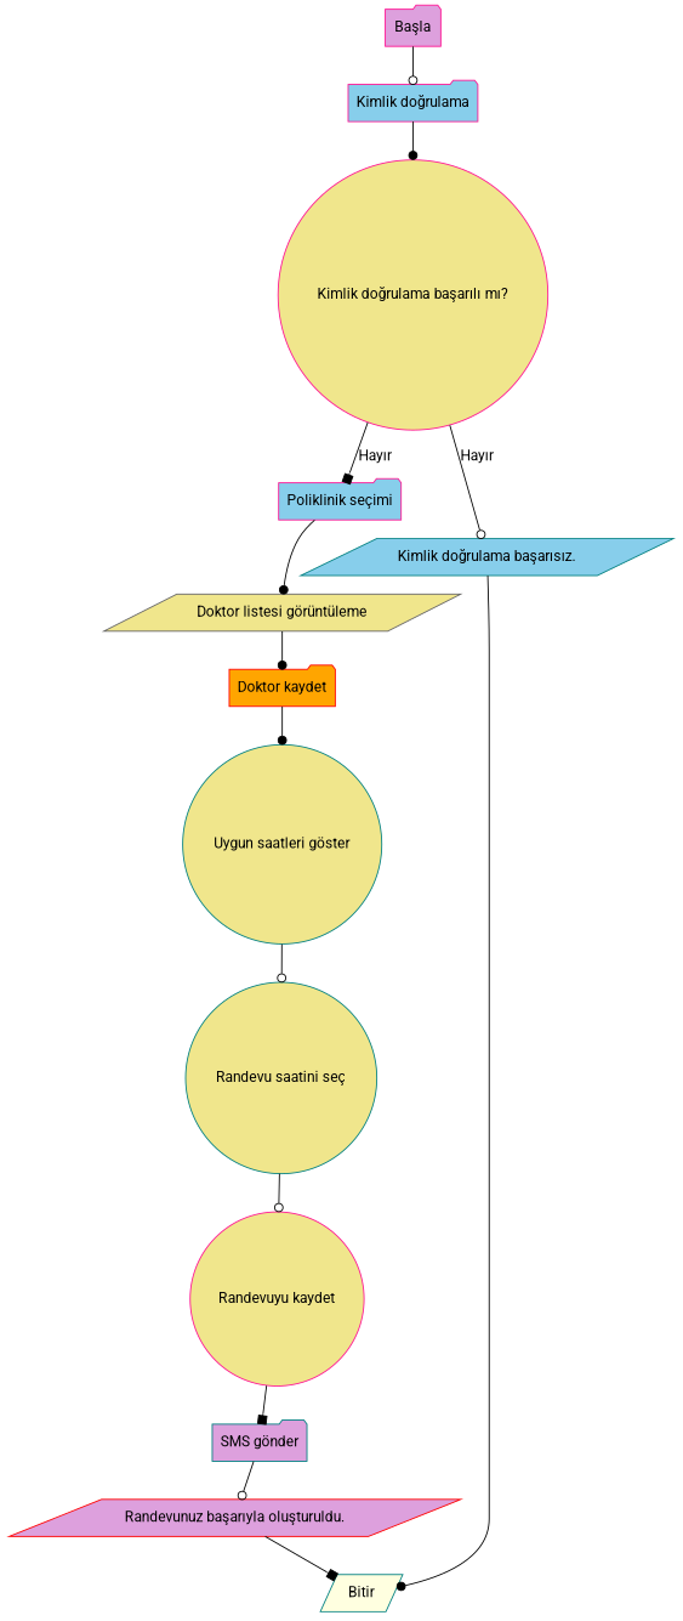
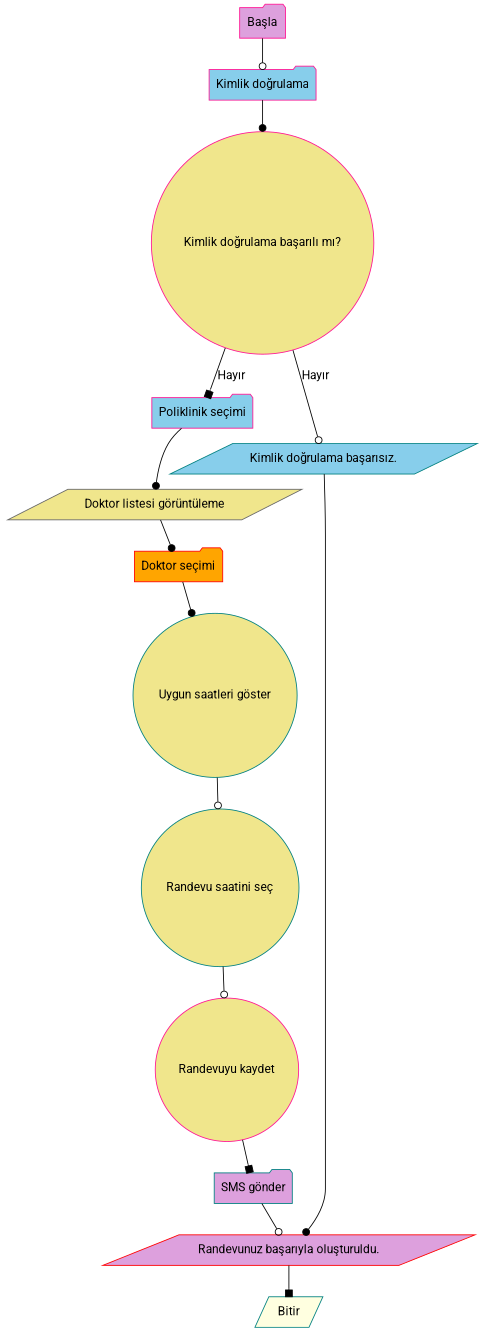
  digraph {
    fontname=Roboto
    node [color=deeppink fillcolor=khaki fontname=Roboto shape=folder style=filled]
    edge [arrowhead=odot fontname=Roboto]
    n1 [fillcolor=plum label="Başla"]
    n2 [fillcolor=skyblue label="Kimlik doğrulama"]
    n3 [label="Kimlik doğrulama başarılı mı?" shape=circle]
    n4 [fillcolor=skyblue label="Poliklinik seçimi"]
    n5 [color=teal fillcolor=skyblue label="Kimlik doğrulama başarısız." shape=parallelogram]
    n6 [color=gray40 label="Doktor listesi görüntüleme" shape=parallelogram]
    n7 [color=teal fillcolor=lightyellow label=Bitir shape=parallelogram]
-   n8 [color=red fillcolor=orange label="Doktor kaydet"]
+   n8 [color=red fillcolor=orange label="Doktor seçimi"]
    n9 [color=teal label="Uygun saatleri göster" shape=circle]
    n10 [color=teal label="Randevu saatini seç" shape=circle]
    n11 [label="Randevuyu kaydet" shape=circle]
    n12 [color=teal fillcolor=plum label="SMS gönder"]
    n13 [color=red fillcolor=plum label="Randevunuz başarıyla oluşturuldu." shape=parallelogram]
    n1 -> n2
    n2 -> n3 [arrowhead=dot]
    n3 -> n4 [arrowhead=box label="Hayır"]
    n3 -> n5 [label="Hayır"]
    n4 -> n6 [arrowhead=dot]
-   n5 -> n7 [arrowhead=dot]
+   n5 -> n13 [arrowhead=dot]
    n6 -> n8 [arrowhead=dot]
    n8 -> n9 [arrowhead=dot]
    n9 -> n10
    n10 -> n11
    n11 -> n12 [arrowhead=box]
    n12 -> n13
    n13 -> n7 [arrowhead=box]
  }
